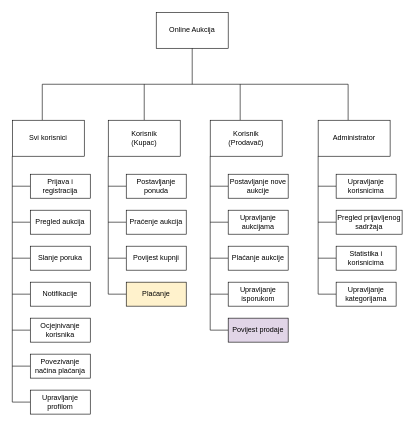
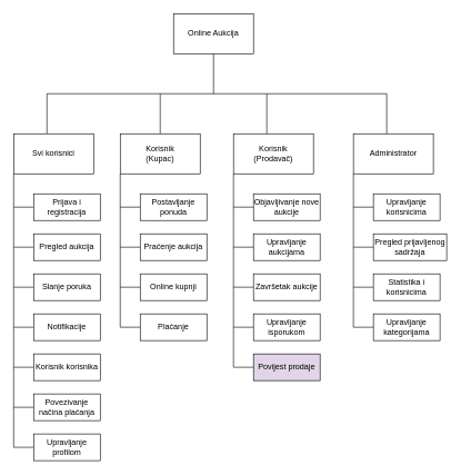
  <mxCell id="0" />
  <mxCell id="1" parent="0" />
  <mxCell id="2" value="Online Aukcija" style="rounded=0;whiteSpace=wrap;html=1;" vertex="1" parent="1"><mxGeometry x="260" y="20" width="120" height="60" as="geometry" /></mxCell>
  <mxCell id="3" value="" style="endArrow=none;html=1;rounded=0;" edge="1" parent="1"><mxGeometry width="50" height="50" relative="1" as="geometry"><mxPoint x="320" y="140" as="sourcePoint" /><mxPoint x="320" y="80" as="targetPoint" /></mxGeometry></mxCell>
  <mxCell id="4" value="" style="endArrow=none;html=1;rounded=0;" edge="1" parent="1"><mxGeometry width="50" height="50" relative="1" as="geometry"><mxPoint x="70" y="140" as="sourcePoint" /><mxPoint x="580" y="140" as="targetPoint" /></mxGeometry></mxCell>
  <mxCell id="5" value="" style="endArrow=none;html=1;rounded=0;" edge="1" parent="1"><mxGeometry width="50" height="50" relative="1" as="geometry"><mxPoint x="70" y="200" as="sourcePoint" /><mxPoint x="70" y="140" as="targetPoint" /></mxGeometry></mxCell>
  <mxCell id="6" value="Svi korisnici" style="rounded=0;whiteSpace=wrap;html=1;" vertex="1" parent="1"><mxGeometry x="20" y="200" width="120" height="60" as="geometry" /></mxCell>
  <mxCell id="7" value="" style="endArrow=none;html=1;rounded=0;" edge="1" parent="1"><mxGeometry width="50" height="50" relative="1" as="geometry"><mxPoint x="20" y="670" as="sourcePoint" /><mxPoint x="20" y="260" as="targetPoint" /></mxGeometry></mxCell>
  <mxCell id="8" value="" style="endArrow=none;html=1;rounded=0;" edge="1" parent="1"><mxGeometry width="50" height="50" relative="1" as="geometry"><mxPoint x="20" y="310" as="sourcePoint" /><mxPoint x="50" y="310" as="targetPoint" /></mxGeometry></mxCell>
  <mxCell id="9" value="Prijava i registracija" style="rounded=0;whiteSpace=wrap;html=1;" vertex="1" parent="1"><mxGeometry x="50" y="290" width="100" height="40" as="geometry" /></mxCell>
  <mxCell id="10" value="" style="endArrow=none;html=1;rounded=0;" edge="1" parent="1"><mxGeometry width="50" height="50" relative="1" as="geometry"><mxPoint x="20" y="370" as="sourcePoint" /><mxPoint x="50" y="370" as="targetPoint" /></mxGeometry></mxCell>
  <mxCell id="11" value="Pregled aukcija" style="rounded=0;whiteSpace=wrap;html=1;" vertex="1" parent="1"><mxGeometry x="50" y="350" width="100" height="40" as="geometry" /></mxCell>
  <mxCell id="12" value="" style="endArrow=none;html=1;rounded=0;" edge="1" parent="1"><mxGeometry width="50" height="50" relative="1" as="geometry"><mxPoint x="20" y="430" as="sourcePoint" /><mxPoint x="50" y="430" as="targetPoint" /></mxGeometry></mxCell>
  <mxCell id="13" value="Slanje poruka" style="rounded=0;whiteSpace=wrap;html=1;" vertex="1" parent="1"><mxGeometry x="50" y="410" width="100" height="40" as="geometry" /></mxCell>
  <mxCell id="14" value="" style="endArrow=none;html=1;rounded=0;" edge="1" parent="1"><mxGeometry width="50" height="50" relative="1" as="geometry"><mxPoint x="20" y="490" as="sourcePoint" /><mxPoint x="50" y="490" as="targetPoint" /></mxGeometry></mxCell>
  <mxCell id="15" value="Notifikacije" style="rounded=0;whiteSpace=wrap;html=1;" vertex="1" parent="1"><mxGeometry x="50" y="470" width="100" height="40" as="geometry" /></mxCell>
  <mxCell id="16" value="" style="endArrow=none;html=1;rounded=0;" edge="1" parent="1"><mxGeometry width="50" height="50" relative="1" as="geometry"><mxPoint x="20" y="550" as="sourcePoint" /><mxPoint x="50" y="550" as="targetPoint" /></mxGeometry></mxCell>
- <mxCell id="17" value="Ocjejnivanje korisnika" style="rounded=0;whiteSpace=wrap;html=1;" vertex="1" parent="1"><mxGeometry x="50" y="530" width="100" height="40" as="geometry" /></mxCell>
+ <mxCell id="17" value="Korisnik korisnika" style="rounded=0;whiteSpace=wrap;html=1;" vertex="1" parent="1"><mxGeometry x="50" y="530" width="100" height="40" as="geometry" /></mxCell>
  <mxCell id="18" value="" style="endArrow=none;html=1;rounded=0;" edge="1" parent="1"><mxGeometry width="50" height="50" relative="1" as="geometry"><mxPoint x="20" y="610" as="sourcePoint" /><mxPoint x="50" y="610" as="targetPoint" /></mxGeometry></mxCell>
  <mxCell id="19" value="Povezivanje načina plaćanja" style="rounded=0;whiteSpace=wrap;html=1;" vertex="1" parent="1"><mxGeometry x="50" y="590" width="100" height="40" as="geometry" /></mxCell>
  <mxCell id="20" value="" style="endArrow=none;html=1;rounded=0;" edge="1" parent="1"><mxGeometry width="50" height="50" relative="1" as="geometry"><mxPoint x="20" y="670" as="sourcePoint" /><mxPoint x="50" y="670" as="targetPoint" /></mxGeometry></mxCell>
  <mxCell id="21" value="Upravljanje profilom" style="rounded=0;whiteSpace=wrap;html=1;" vertex="1" parent="1"><mxGeometry x="50" y="650" width="100" height="40" as="geometry" /></mxCell>
  <mxCell id="22" value="" style="endArrow=none;html=1;rounded=0;" edge="1" parent="1"><mxGeometry width="50" height="50" relative="1" as="geometry"><mxPoint x="240" y="200" as="sourcePoint" /><mxPoint x="240" y="140" as="targetPoint" /></mxGeometry></mxCell>
  <mxCell id="23" value="Korisnik&lt;br&gt;(Kupac)" style="rounded=0;whiteSpace=wrap;html=1;" vertex="1" parent="1"><mxGeometry x="180" y="200" width="120" height="60" as="geometry" /></mxCell>
  <mxCell id="24" value="" style="endArrow=none;html=1;rounded=0;" edge="1" parent="1"><mxGeometry width="50" height="50" relative="1" as="geometry"><mxPoint x="180" y="490" as="sourcePoint" /><mxPoint x="180" y="260" as="targetPoint" /></mxGeometry></mxCell>
  <mxCell id="25" value="" style="endArrow=none;html=1;rounded=0;" edge="1" parent="1"><mxGeometry width="50" height="50" relative="1" as="geometry"><mxPoint x="180" y="310" as="sourcePoint" /><mxPoint x="210" y="310" as="targetPoint" /></mxGeometry></mxCell>
  <mxCell id="26" value="Postavljanje ponuda" style="rounded=0;whiteSpace=wrap;html=1;" vertex="1" parent="1"><mxGeometry x="210" y="290" width="100" height="40" as="geometry" /></mxCell>
  <mxCell id="27" value="" style="endArrow=none;html=1;rounded=0;" edge="1" parent="1"><mxGeometry width="50" height="50" relative="1" as="geometry"><mxPoint x="180" y="370" as="sourcePoint" /><mxPoint x="210" y="370" as="targetPoint" /></mxGeometry></mxCell>
  <mxCell id="28" value="Praćenje aukcija" style="rounded=0;whiteSpace=wrap;html=1;" vertex="1" parent="1"><mxGeometry x="210" y="350" width="100" height="40" as="geometry" /></mxCell>
  <mxCell id="29" value="" style="endArrow=none;html=1;rounded=0;" edge="1" parent="1"><mxGeometry width="50" height="50" relative="1" as="geometry"><mxPoint x="180" y="430" as="sourcePoint" /><mxPoint x="210" y="430" as="targetPoint" /></mxGeometry></mxCell>
- <mxCell id="30" value="Povijest kupnji" style="rounded=0;whiteSpace=wrap;html=1;" vertex="1" parent="1"><mxGeometry x="210" y="410" width="100" height="40" as="geometry" /></mxCell>
+ <mxCell id="30" value="Online kupnji" style="rounded=0;whiteSpace=wrap;html=1;" vertex="1" parent="1"><mxGeometry x="210" y="410" width="100" height="40" as="geometry" /></mxCell>
  <mxCell id="31" value="" style="endArrow=none;html=1;rounded=0;" edge="1" parent="1"><mxGeometry width="50" height="50" relative="1" as="geometry"><mxPoint x="180" y="490" as="sourcePoint" /><mxPoint x="210" y="490" as="targetPoint" /></mxGeometry></mxCell>
- <mxCell id="32" value="Plaćanje" style="rounded=0;whiteSpace=wrap;html=1;fillColor=#fff2cc;" vertex="1" parent="1"><mxGeometry x="210" y="470" width="100" height="40" as="geometry" /></mxCell>
+ <mxCell id="32" value="Plaćanje" style="rounded=0;whiteSpace=wrap;html=1;" vertex="1" parent="1"><mxGeometry x="210" y="470" width="100" height="40" as="geometry" /></mxCell>
  <mxCell id="33" value="" style="endArrow=none;html=1;rounded=0;" edge="1" parent="1"><mxGeometry width="50" height="50" relative="1" as="geometry"><mxPoint x="400" y="200" as="sourcePoint" /><mxPoint x="400" y="140" as="targetPoint" /></mxGeometry></mxCell>
  <mxCell id="34" value="Korisnik&lt;br&gt;(Prodavač)" style="rounded=0;whiteSpace=wrap;html=1;" vertex="1" parent="1"><mxGeometry x="350" y="200" width="120" height="60" as="geometry" /></mxCell>
  <mxCell id="35" value="" style="endArrow=none;html=1;rounded=0;" edge="1" parent="1"><mxGeometry width="50" height="50" relative="1" as="geometry"><mxPoint x="350" y="550" as="sourcePoint" /><mxPoint x="350" y="260" as="targetPoint" /></mxGeometry></mxCell>
  <mxCell id="36" value="" style="endArrow=none;html=1;rounded=0;" edge="1" parent="1"><mxGeometry width="50" height="50" relative="1" as="geometry"><mxPoint x="350" y="310" as="sourcePoint" /><mxPoint x="380" y="310" as="targetPoint" /></mxGeometry></mxCell>
- <mxCell id="37" value="Postavljanje nove aukcije" style="rounded=0;whiteSpace=wrap;html=1;" vertex="1" parent="1"><mxGeometry x="380" y="290" width="100" height="40" as="geometry" /></mxCell>
+ <mxCell id="37" value="Objavljivanje nove aukcije" style="rounded=0;whiteSpace=wrap;html=1;" vertex="1" parent="1"><mxGeometry x="380" y="290" width="100" height="40" as="geometry" /></mxCell>
  <mxCell id="38" value="" style="endArrow=none;html=1;rounded=0;" edge="1" parent="1"><mxGeometry width="50" height="50" relative="1" as="geometry"><mxPoint x="350" y="370" as="sourcePoint" /><mxPoint x="380" y="370" as="targetPoint" /></mxGeometry></mxCell>
  <mxCell id="39" value="Upravljanje aukcijama" style="rounded=0;whiteSpace=wrap;html=1;" vertex="1" parent="1"><mxGeometry x="380" y="350" width="100" height="40" as="geometry" /></mxCell>
  <mxCell id="40" value="" style="endArrow=none;html=1;rounded=0;" edge="1" parent="1"><mxGeometry width="50" height="50" relative="1" as="geometry"><mxPoint x="350" y="430" as="sourcePoint" /><mxPoint x="380" y="430" as="targetPoint" /></mxGeometry></mxCell>
- <mxCell id="41" value="Plaćanje aukcije" style="rounded=0;whiteSpace=wrap;html=1;" vertex="1" parent="1"><mxGeometry x="380" y="410" width="100" height="40" as="geometry" /></mxCell>
+ <mxCell id="41" value="Završetak aukcije" style="rounded=0;whiteSpace=wrap;html=1;" vertex="1" parent="1"><mxGeometry x="380" y="410" width="100" height="40" as="geometry" /></mxCell>
  <mxCell id="42" value="" style="endArrow=none;html=1;rounded=0;" edge="1" parent="1"><mxGeometry width="50" height="50" relative="1" as="geometry"><mxPoint x="350" y="490" as="sourcePoint" /><mxPoint x="380" y="490" as="targetPoint" /></mxGeometry></mxCell>
  <mxCell id="43" value="Upravljanje isporukom" style="rounded=0;whiteSpace=wrap;html=1;" vertex="1" parent="1"><mxGeometry x="380" y="470" width="100" height="40" as="geometry" /></mxCell>
  <mxCell id="44" value="" style="endArrow=none;html=1;rounded=0;" edge="1" parent="1"><mxGeometry width="50" height="50" relative="1" as="geometry"><mxPoint x="580" y="200" as="sourcePoint" /><mxPoint x="580" y="140" as="targetPoint" /></mxGeometry></mxCell>
  <mxCell id="45" value="Administrator" style="rounded=0;whiteSpace=wrap;html=1;" vertex="1" parent="1"><mxGeometry x="530" y="200" width="120" height="60" as="geometry" /></mxCell>
  <mxCell id="46" value="" style="endArrow=none;html=1;rounded=0;" edge="1" parent="1"><mxGeometry width="50" height="50" relative="1" as="geometry"><mxPoint x="530" y="490" as="sourcePoint" /><mxPoint x="530" y="260" as="targetPoint" /></mxGeometry></mxCell>
  <mxCell id="47" value="" style="endArrow=none;html=1;rounded=0;" edge="1" parent="1"><mxGeometry width="50" height="50" relative="1" as="geometry"><mxPoint x="530" y="310" as="sourcePoint" /><mxPoint x="560" y="310" as="targetPoint" /></mxGeometry></mxCell>
  <mxCell id="48" value="Upravljanje korisnicima" style="rounded=0;whiteSpace=wrap;html=1;" vertex="1" parent="1"><mxGeometry x="560" y="290" width="100" height="40" as="geometry" /></mxCell>
  <mxCell id="49" value="" style="endArrow=none;html=1;rounded=0;" edge="1" parent="1"><mxGeometry width="50" height="50" relative="1" as="geometry"><mxPoint x="530" y="370" as="sourcePoint" /><mxPoint x="560" y="370" as="targetPoint" /></mxGeometry></mxCell>
  <mxCell id="50" value="Pregled prijavljenog sadržaja" style="rounded=0;whiteSpace=wrap;html=1;" vertex="1" parent="1"><mxGeometry x="560" y="350" width="110" height="40" as="geometry" /></mxCell>
  <mxCell id="51" value="" style="endArrow=none;html=1;rounded=0;" edge="1" parent="1"><mxGeometry width="50" height="50" relative="1" as="geometry"><mxPoint x="530" y="430" as="sourcePoint" /><mxPoint x="560" y="430" as="targetPoint" /></mxGeometry></mxCell>
  <mxCell id="52" value="Statistika i korisnicima" style="rounded=0;whiteSpace=wrap;html=1;" vertex="1" parent="1"><mxGeometry x="560" y="410" width="100" height="40" as="geometry" /></mxCell>
  <mxCell id="53" value="" style="endArrow=none;html=1;rounded=0;" edge="1" parent="1"><mxGeometry width="50" height="50" relative="1" as="geometry"><mxPoint x="530" y="490" as="sourcePoint" /><mxPoint x="560" y="490" as="targetPoint" /></mxGeometry></mxCell>
  <mxCell id="54" value="Upravljanje kategorijama" style="rounded=0;whiteSpace=wrap;html=1;" vertex="1" parent="1"><mxGeometry x="560" y="470" width="100" height="40" as="geometry" /></mxCell>
  <mxCell id="55" value="" style="endArrow=none;html=1;rounded=0;" edge="1" parent="1"><mxGeometry width="50" height="50" relative="1" as="geometry"><mxPoint x="350" y="550" as="sourcePoint" /><mxPoint x="380" y="550" as="targetPoint" /></mxGeometry></mxCell>
  <mxCell id="56" value="Povijest prodaje" style="rounded=0;whiteSpace=wrap;html=1;fillColor=#e1d5e7;" vertex="1" parent="1"><mxGeometry x="380" y="530" width="100" height="40" as="geometry" /></mxCell>
